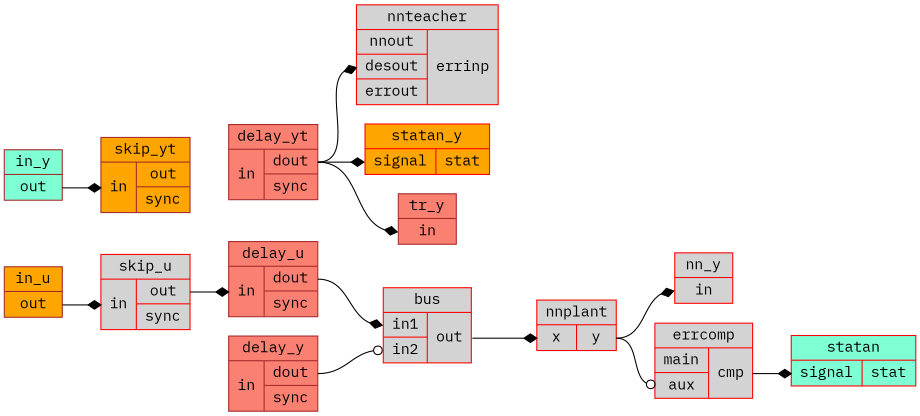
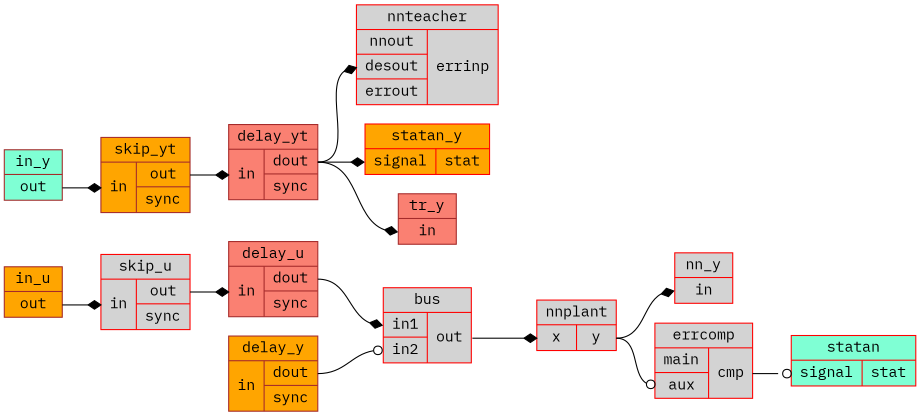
  digraph {
    fontname="IBM Plex Mono"
    rankdir=LR
    node [color=red fillcolor=lightgrey fontname="IBM Plex Mono" shape=record style=filled]
    edge [arrowhead=diamond fontname="IBM Plex Mono" headport=in tailport=out]
    n1 [color=brown fillcolor=orange label="in_u|{{<out>out}}"]
    n2 [label="skip_u|{{<in>in}|{<out>out|<sync>sync}}"]
    n3 [color=brown fillcolor=salmon label="delay_u|{{<in>in}|{<dout>dout|<sync>sync}}"]
    n4 [label="bus|{{<in1>in1|<in2>in2}|{<out>out}}"]
    n5 [label="nnplant|{{<x>x}|{<y>y}}"]
    n6 [color=brown fillcolor=aquamarine label="in_y|{{<out>out}}"]
    n7 [color=brown fillcolor=orange label="skip_yt|{{<in>in}|{<out>out|<sync>sync}}"]
    n8 [color=brown fillcolor=salmon label="delay_yt|{{<in>in}|{<dout>dout|<sync>sync}}"]
-   n9 [color=brown fillcolor=salmon label="delay_y|{{<in>in}|{<dout>dout|<sync>sync}}"]
+   n9 [color=brown fillcolor=orange label="delay_y|{{<in>in}|{<dout>dout|<sync>sync}}"]
    n10 [label="nn_y|{{<in>in}}"]
    n11 [label="errcomp|{{<main>main|<aux>aux}|{<cmp>cmp}}"]
    n12 [label="nnteacher|{{<nnout>nnout|<desout>desout|<errout>errout}|{<errinp>errinp}}"]
    n13 [fillcolor=aquamarine label="statan|{{<signal>signal}|{<stat>stat}}"]
    n14 [fillcolor=orange label="statan_y|{{<signal>signal}|{<stat>stat}}"]
    n15 [color=brown fillcolor=salmon label="tr_y|{{<in>in}}"]
    n1 -> n2
    n2 -> n3
    n3 -> n4 [headport=in1 tailport=dout]
    n4 -> n5 [headport=x]
    n5 -> n10 [tailport=y]
    n5 -> n11 [arrowhead=odot headport=aux tailport=y]
    n6 -> n7
+   n7 -> n8
    n8 -> n12 [headport=desout tailport=dout]
    n8 -> n14 [headport=signal tailport=dout]
    n8 -> n15 [tailport=dout]
    n9 -> n4 [arrowhead=odot headport=in2 tailport=dout]
-   n11 -> n13 [headport=signal tailport=cmp]
+   n11 -> n13 [arrowhead=odot headport=signal tailport=cmp]
  }
